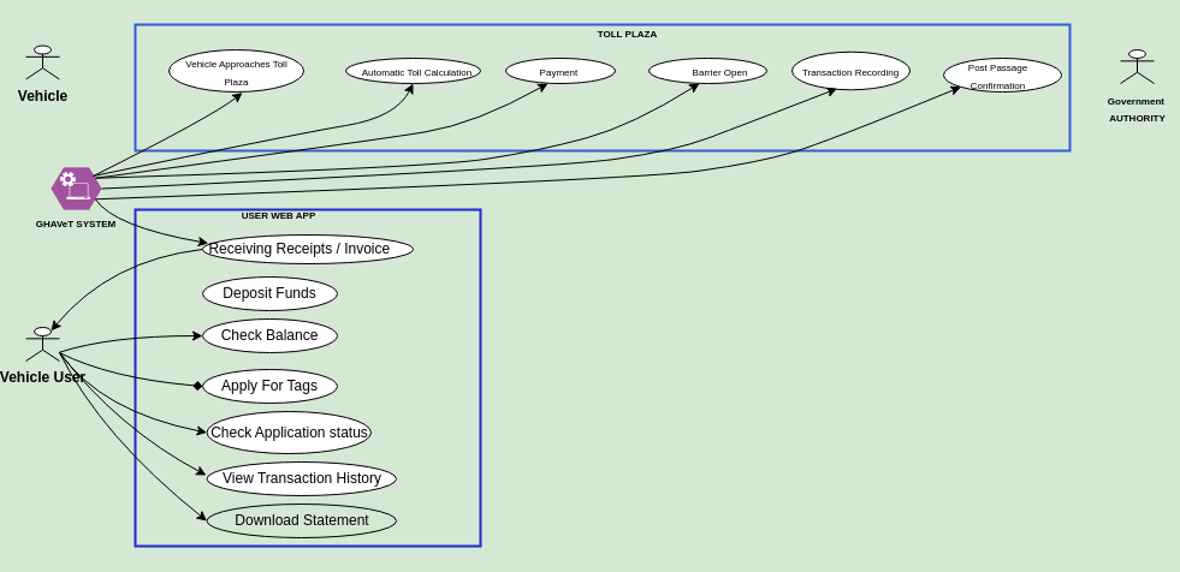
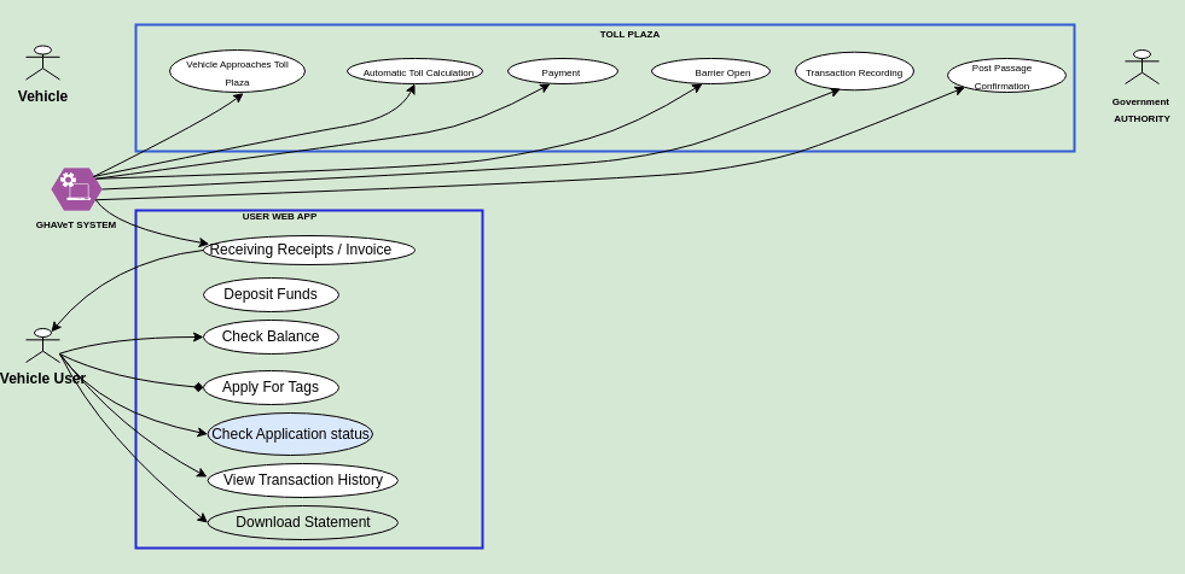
  <mxCell id="0" />
  <mxCell id="1" parent="0" />
  <mxCell id="2" value="" style="rounded=0;whiteSpace=wrap;html=1;fillColor=none;strokeColor=#345cd5;strokeWidth=2;" parent="1" vertex="1"><mxGeometry x="111" y="20" width="777" height="105" as="geometry" /></mxCell>
  <mxCell id="3" value="" style="ellipse;whiteSpace=wrap;html=1;" parent="1" vertex="1"><mxGeometry x="139" y="41" width="112" height="35" as="geometry" /></mxCell>
  <mxCell id="4" value="&lt;font style=&quot;font-size: 8px;&quot;&gt;Vehicle Approaches Toll Plaza&lt;/font&gt;" style="text;html=1;align=center;verticalAlign=middle;whiteSpace=wrap;rounded=0;" parent="1" vertex="1"><mxGeometry x="142.5" y="55" width="105" height="7" as="geometry" /></mxCell>
  <mxCell id="5" value="" style="ellipse;whiteSpace=wrap;html=1;" parent="1" vertex="1"><mxGeometry x="286" y="48" width="112" height="21" as="geometry" /></mxCell>
  <mxCell id="6" value="&lt;font style=&quot;font-size: 8px;&quot;&gt;Automatic Toll Calculation&lt;/font&gt;" style="text;html=1;align=center;verticalAlign=middle;whiteSpace=wrap;rounded=0;" parent="1" vertex="1"><mxGeometry x="286" y="55" width="119" height="7" as="geometry" /></mxCell>
  <mxCell id="7" value="" style="ellipse;whiteSpace=wrap;html=1;" parent="1" vertex="1"><mxGeometry x="419" y="48" width="91" height="21" as="geometry" /></mxCell>
  <mxCell id="8" value="&lt;font style=&quot;font-size: 8px;&quot;&gt;Payment&amp;nbsp;&lt;/font&gt;" style="text;html=1;align=center;verticalAlign=middle;whiteSpace=wrap;rounded=0;" parent="1" vertex="1"><mxGeometry x="440" y="55" width="49" height="7" as="geometry" /></mxCell>
  <mxCell id="9" value="" style="ellipse;whiteSpace=wrap;html=1;" parent="1" vertex="1"><mxGeometry x="538" y="48" width="98" height="21" as="geometry" /></mxCell>
  <mxCell id="10" value="&lt;font style=&quot;font-size: 8px;&quot;&gt;Barrier Open&lt;/font&gt;" style="text;html=1;align=center;verticalAlign=middle;whiteSpace=wrap;rounded=0;" parent="1" vertex="1"><mxGeometry x="573" y="55" width="49" height="7" as="geometry" /></mxCell>
  <mxCell id="11" value="" style="ellipse;whiteSpace=wrap;html=1;" parent="1" vertex="1"><mxGeometry x="657" y="42.75" width="98" height="31.5" as="geometry" /></mxCell>
  <mxCell id="12" value="&lt;font style=&quot;font-size: 8px;&quot;&gt;Transaction Recording&lt;/font&gt;" style="text;html=1;align=center;verticalAlign=middle;whiteSpace=wrap;rounded=0;" parent="1" vertex="1"><mxGeometry x="664" y="58.5" width="84" as="geometry" /></mxCell>
  <mxCell id="13" value="" style="ellipse;whiteSpace=wrap;html=1;" parent="1" vertex="1"><mxGeometry x="783" y="48" width="98" height="28" as="geometry" /></mxCell>
  <mxCell id="14" value="&lt;font style=&quot;font-size: 8px;&quot;&gt;Post Passage Confirmation&lt;/font&gt;" style="text;html=1;align=center;verticalAlign=middle;whiteSpace=wrap;rounded=0;" parent="1" vertex="1"><mxGeometry x="783" y="58.5" width="91" height="7" as="geometry" /></mxCell>
  <mxCell id="15" value="&lt;b&gt;Vehicle&lt;/b&gt;" style="shape=umlActor;verticalLabelPosition=bottom;verticalAlign=top;html=1;outlineConnect=0;" parent="1" vertex="1"><mxGeometry x="20" y="37.5" width="28" height="28" as="geometry" /></mxCell>
  <mxCell id="16" value="" style="verticalLabelPosition=bottom;sketch=0;html=1;fillColor=#A153A0;strokeColor=#ffffff;verticalAlign=top;align=center;points=[[0,0.5,0],[0.125,0.25,0],[0.25,0,0],[0.5,0,0],[0.75,0,0],[0.875,0.25,0],[1,0.5,0],[0.875,0.75,0],[0.75,1,0],[0.5,1,0],[0.125,0.75,0]];pointerEvents=1;shape=mxgraph.cisco_safe.compositeIcon;bgIcon=mxgraph.cisco_safe.design.blank_device;resIcon=mxgraph.cisco_safe.design.automated_system;" parent="1" vertex="1"><mxGeometry x="41" y="139" width="42" height="35" as="geometry" /></mxCell>
  <mxCell id="17" value="&lt;font style=&quot;font-size: 8px;&quot;&gt;&lt;b style=&quot;&quot;&gt;GHAVeT SYSTEM&lt;/b&gt;&lt;/font&gt;" style="text;html=1;align=center;verticalAlign=middle;whiteSpace=wrap;rounded=0;" parent="1" vertex="1"><mxGeometry x="27" y="181" width="70" height="7" as="geometry" /></mxCell>
  <mxCell id="18" value="" style="curved=1;endArrow=classic;html=1;rounded=0;entryX=0.5;entryY=1;entryDx=0;entryDy=0;" parent="1" target="5" edge="1"><mxGeometry width="50" height="50" relative="1" as="geometry"><mxPoint x="76" y="146" as="sourcePoint" /><mxPoint x="385" y="83" as="targetPoint" /><Array as="points"><mxPoint x="244" y="111" /><mxPoint x="328" y="97" /></Array></mxGeometry></mxCell>
  <mxCell id="19" value="" style="curved=1;endArrow=classic;html=1;rounded=0;entryX=0.545;entryY=1.02;entryDx=0;entryDy=0;entryPerimeter=0;" parent="1" target="3" edge="1"><mxGeometry width="50" height="50" relative="1" as="geometry"><mxPoint x="76" y="146" as="sourcePoint" /><mxPoint x="289.5" y="55" as="targetPoint" /><Array as="points"><mxPoint x="174" y="97" /></Array></mxGeometry></mxCell>
  <mxCell id="20" value="" style="curved=1;endArrow=classic;html=1;rounded=0;exitX=0.875;exitY=0.25;exitDx=0;exitDy=0;exitPerimeter=0;entryX=0.385;entryY=1;entryDx=0;entryDy=0;entryPerimeter=0;" parent="1" source="16" target="7" edge="1"><mxGeometry width="50" height="50" relative="1" as="geometry"><mxPoint x="139.5" y="144.25" as="sourcePoint" /><mxPoint x="408.5" y="74.25" as="targetPoint" /><Array as="points"><mxPoint x="310.5" y="116.25" /><mxPoint x="394.5" y="102.25" /></Array></mxGeometry></mxCell>
  <mxCell id="21" value="" style="curved=1;endArrow=classic;html=1;rounded=0;exitX=0.875;exitY=0.25;exitDx=0;exitDy=0;exitPerimeter=0;entryX=0.429;entryY=1;entryDx=0;entryDy=0;entryPerimeter=0;" parent="1" source="16" target="9" edge="1"><mxGeometry width="50" height="50" relative="1" as="geometry"><mxPoint x="118.25" y="153.25" as="sourcePoint" /><mxPoint x="494.25" y="74.25" as="targetPoint" /><Array as="points"><mxPoint x="356" y="139" /><mxPoint x="447" y="125" /><mxPoint x="524" y="104" /></Array></mxGeometry></mxCell>
  <mxCell id="22" value="" style="curved=1;endArrow=classic;html=1;rounded=0;exitX=1;exitY=0.5;exitDx=0;exitDy=0;exitPerimeter=0;entryX=0.383;entryY=0.968;entryDx=0;entryDy=0;entryPerimeter=0;" parent="1" source="16" target="11" edge="1"><mxGeometry width="50" height="50" relative="1" as="geometry"><mxPoint x="91.1" y="169" as="sourcePoint" /><mxPoint x="593.1" y="90" as="targetPoint" /><Array as="points"><mxPoint x="460" y="139" /><mxPoint x="559" y="125" /><mxPoint x="615" y="104" /></Array></mxGeometry></mxCell>
  <mxCell id="23" value="" style="curved=1;endArrow=classic;html=1;rounded=0;exitX=0.875;exitY=0.75;exitDx=0;exitDy=0;exitPerimeter=0;entryX=0;entryY=1;entryDx=0;entryDy=0;" parent="1" source="16" target="13" edge="1"><mxGeometry width="50" height="50" relative="1" as="geometry"><mxPoint x="153" y="166.76" as="sourcePoint" /><mxPoint x="765" y="82.76" as="targetPoint" /><Array as="points"><mxPoint x="530" y="148.76" /><mxPoint x="629" y="134.76" /><mxPoint x="685" y="118" /></Array></mxGeometry></mxCell>
  <mxCell id="24" value="&lt;font style=&quot;font-size: 8px;&quot;&gt;&lt;b&gt;Government&amp;nbsp;&lt;/b&gt;&lt;/font&gt;&lt;div&gt;&lt;font style=&quot;font-size: 8px;&quot;&gt;&lt;b&gt;AUTHORITY&lt;/b&gt;&lt;/font&gt;&lt;/div&gt;" style="shape=umlActor;verticalLabelPosition=bottom;verticalAlign=top;html=1;outlineConnect=0;" parent="1" vertex="1"><mxGeometry x="930" y="41" width="28" height="28" as="geometry" /></mxCell>
  <mxCell id="25" value="" style="rounded=0;whiteSpace=wrap;html=1;fillColor=none;strokeColor=#2329d1;strokeWidth=2;" parent="1" vertex="1"><mxGeometry x="111" y="174" width="287" height="280" as="geometry" /></mxCell>
  <mxCell id="26" value="Receiving Receipts / Invoice&amp;nbsp; &amp;nbsp;&amp;nbsp;" style="ellipse;whiteSpace=wrap;html=1;" parent="1" vertex="1"><mxGeometry x="167" y="195" width="175" height="24" as="geometry" /></mxCell>
  <mxCell id="27" value="Deposit Funds" style="ellipse;whiteSpace=wrap;html=1;" parent="1" vertex="1"><mxGeometry x="167" y="230" width="112" height="28" as="geometry" /></mxCell>
  <mxCell id="28" value="Check Balance" style="ellipse;whiteSpace=wrap;html=1;" parent="1" vertex="1"><mxGeometry x="167" y="265" width="112" height="28" as="geometry" /></mxCell>
  <mxCell id="29" value="Apply For Tags" style="ellipse;whiteSpace=wrap;html=1;" parent="1" vertex="1"><mxGeometry x="167" y="307" width="112" height="28" as="geometry" /></mxCell>
- <mxCell id="30" value="Check Application status" style="ellipse;whiteSpace=wrap;html=1;" parent="1" vertex="1"><mxGeometry x="170.5" y="342" width="136.5" height="35" as="geometry" /></mxCell>
+ <mxCell id="30" value="Check Application status" style="ellipse;whiteSpace=wrap;html=1;fillColor=#dae8fc;" parent="1" vertex="1"><mxGeometry x="170.5" y="342" width="136.5" height="35" as="geometry" /></mxCell>
  <mxCell id="31" value="&lt;font style=&quot;font-size: 8px;&quot;&gt;&lt;b&gt;USER WEB APP&lt;/b&gt;&lt;/font&gt;" style="text;html=1;align=center;verticalAlign=middle;whiteSpace=wrap;rounded=0;" parent="1" vertex="1"><mxGeometry x="184.5" y="170.5" width="91" height="14" as="geometry" /></mxCell>
  <mxCell id="32" value="&lt;span style=&quot;font-size: 8px;&quot;&gt;&lt;b&gt;TOLL PLAZA&lt;/b&gt;&lt;/span&gt;" style="text;html=1;align=center;verticalAlign=middle;whiteSpace=wrap;rounded=0;" parent="1" vertex="1"><mxGeometry x="475" y="20" width="91" height="14" as="geometry" /></mxCell>
  <mxCell id="33" value="View Transaction History" style="ellipse;whiteSpace=wrap;html=1;" parent="1" vertex="1"><mxGeometry x="170.5" y="384" width="157.5" height="28" as="geometry" /></mxCell>
  <mxCell id="34" value="Download Statement" style="ellipse;whiteSpace=wrap;html=1;fillColor=#d5e8d4;" parent="1" vertex="1"><mxGeometry x="170.5" y="419" width="157.5" height="28" as="geometry" /></mxCell>
  <mxCell id="35" value="" style="curved=1;endArrow=classic;html=1;rounded=0;exitX=0;exitY=0.5;exitDx=0;exitDy=0;entryX=0.75;entryY=0.1;entryDx=0;entryDy=0;entryPerimeter=0;" parent="1" source="26" target="36" edge="1"><mxGeometry width="50" height="50" relative="1" as="geometry"><mxPoint x="-78" y="265" as="sourcePoint" /><mxPoint x="48" y="265" as="targetPoint" /><Array as="points"><mxPoint x="90" y="216" /></Array></mxGeometry></mxCell>
  <mxCell id="36" value="&lt;b&gt;Vehicle User&lt;/b&gt;" style="shape=umlActor;verticalLabelPosition=bottom;verticalAlign=top;html=1;outlineConnect=0;" parent="1" vertex="1"><mxGeometry x="20" y="272" width="28" height="28" as="geometry" /></mxCell>
  <mxCell id="37" value="" style="curved=1;endArrow=classic;html=1;rounded=0;exitX=1;exitY=0.333;exitDx=0;exitDy=0;exitPerimeter=0;entryX=0;entryY=0.5;entryDx=0;entryDy=0;" parent="1" target="28" edge="1"><mxGeometry width="50" height="50" relative="1" as="geometry"><mxPoint x="48" y="292.67" as="sourcePoint" /><mxPoint x="167" y="255.67" as="targetPoint" /><Array as="points"><mxPoint x="90" y="279" /></Array></mxGeometry></mxCell>
  <mxCell id="38" value="" style="curved=1;endArrow=diamond;html=1;rounded=0;entryX=0;entryY=0.5;entryDx=0;entryDy=0;" parent="1" source="36" target="29" edge="1"><mxGeometry width="50" height="50" relative="1" as="geometry"><mxPoint x="48" y="327.83" as="sourcePoint" /><mxPoint x="167" y="314.16" as="targetPoint" /><Array as="points"><mxPoint x="90" y="314.16" /></Array></mxGeometry></mxCell>
  <mxCell id="39" value="" style="curved=1;endArrow=classic;html=1;rounded=0;entryX=0;entryY=0.5;entryDx=0;entryDy=0;" parent="1" target="30" edge="1"><mxGeometry width="50" height="50" relative="1" as="geometry"><mxPoint x="48" y="293" as="sourcePoint" /><mxPoint x="160" y="348.96" as="targetPoint" /><Array as="points"><mxPoint x="83" y="342.12" /></Array></mxGeometry></mxCell>
  <mxCell id="40" value="" style="curved=1;endArrow=classic;html=1;rounded=0;entryX=0;entryY=0.5;entryDx=0;entryDy=0;" parent="1" edge="1"><mxGeometry width="50" height="50" relative="1" as="geometry"><mxPoint x="48" y="293" as="sourcePoint" /><mxPoint x="170" y="395" as="targetPoint" /><Array as="points"><mxPoint x="97" y="356" /></Array></mxGeometry></mxCell>
  <mxCell id="41" value="" style="curved=1;endArrow=classic;html=1;rounded=0;entryX=0;entryY=0.5;entryDx=0;entryDy=0;" parent="1" target="34" edge="1"><mxGeometry width="50" height="50" relative="1" as="geometry"><mxPoint x="48" y="293" as="sourcePoint" /><mxPoint x="156" y="402" as="targetPoint" /><Array as="points"><mxPoint x="83" y="363" /></Array></mxGeometry></mxCell>
  <mxCell id="42" value="" style="curved=1;endArrow=classic;html=1;rounded=0;exitX=0.875;exitY=0.75;exitDx=0;exitDy=0;entryX=0.027;entryY=0.292;entryDx=0;entryDy=0;entryPerimeter=0;exitPerimeter=0;" edge="1" parent="1" source="16" target="26"><mxGeometry width="50" height="50" relative="1" as="geometry"><mxPoint x="150" y="193" as="sourcePoint" /><mxPoint x="24" y="261" as="targetPoint" /><Array as="points"><mxPoint x="93" y="188" /></Array></mxGeometry></mxCell>
